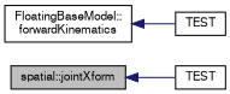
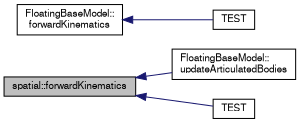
  digraph {
    rankdir=LR
    node [color=black fillcolor=white fontname=FreeSans fontsize=10 shape=record style=filled]
    edge [color=midnightblue dir=back fontname=FreeSans fontsize=10 labelfontname=FreeSans labelfontsize=10 style=solid]
-   n1 [fillcolor=grey75 fontcolor=black height=0.2 label="spatial::jointXform" width=0.4]
+   n1 [fillcolor=grey75 fontcolor=black height=0.2 label="spatial::forwardKinematics" width=0.4]
+   n2 [height=0.2 label="FloatingBaseModel::\lupdateArticulatedBodies" width=0.4]
    n3 [height=0.2 label=TEST width=0.4]
    n4 [height=0.2 label="FloatingBaseModel::\lforwardKinematics" width=0.4]
    n5 [height=0.2 label=TEST width=0.4]
+   n1 -> n2
    n1 -> n3
    n4 -> n5
  }
